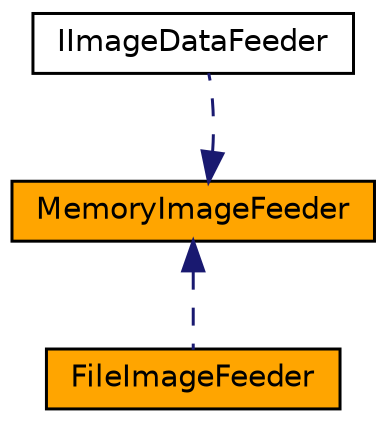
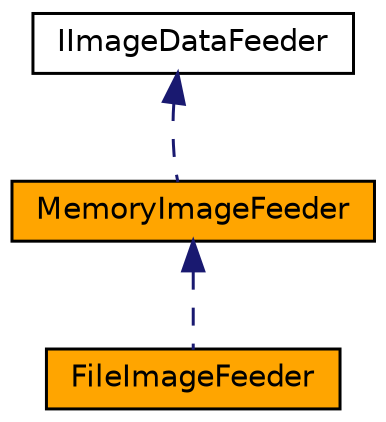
  digraph {
    rankdir=TB
    node [color=black fillcolor=orange fontname=Helvetica fontsize=10 shape=record style=filled]
    edge [color=midnightblue dir=back fontname=Helvetica fontsize=10 labelfontname=Helvetica labelfontsize=10 style=dashed]
    n1 [fillcolor=white height=0.2 label=IImageDataFeeder width=0.4]
    n2 [height=0.2 label=MemoryImageFeeder width=0.4]
    n3 [height=0.2 label=FileImageFeeder width=0.4]
-   n2 -> n1
+   n1 -> n2
    n2 -> n3
  }
